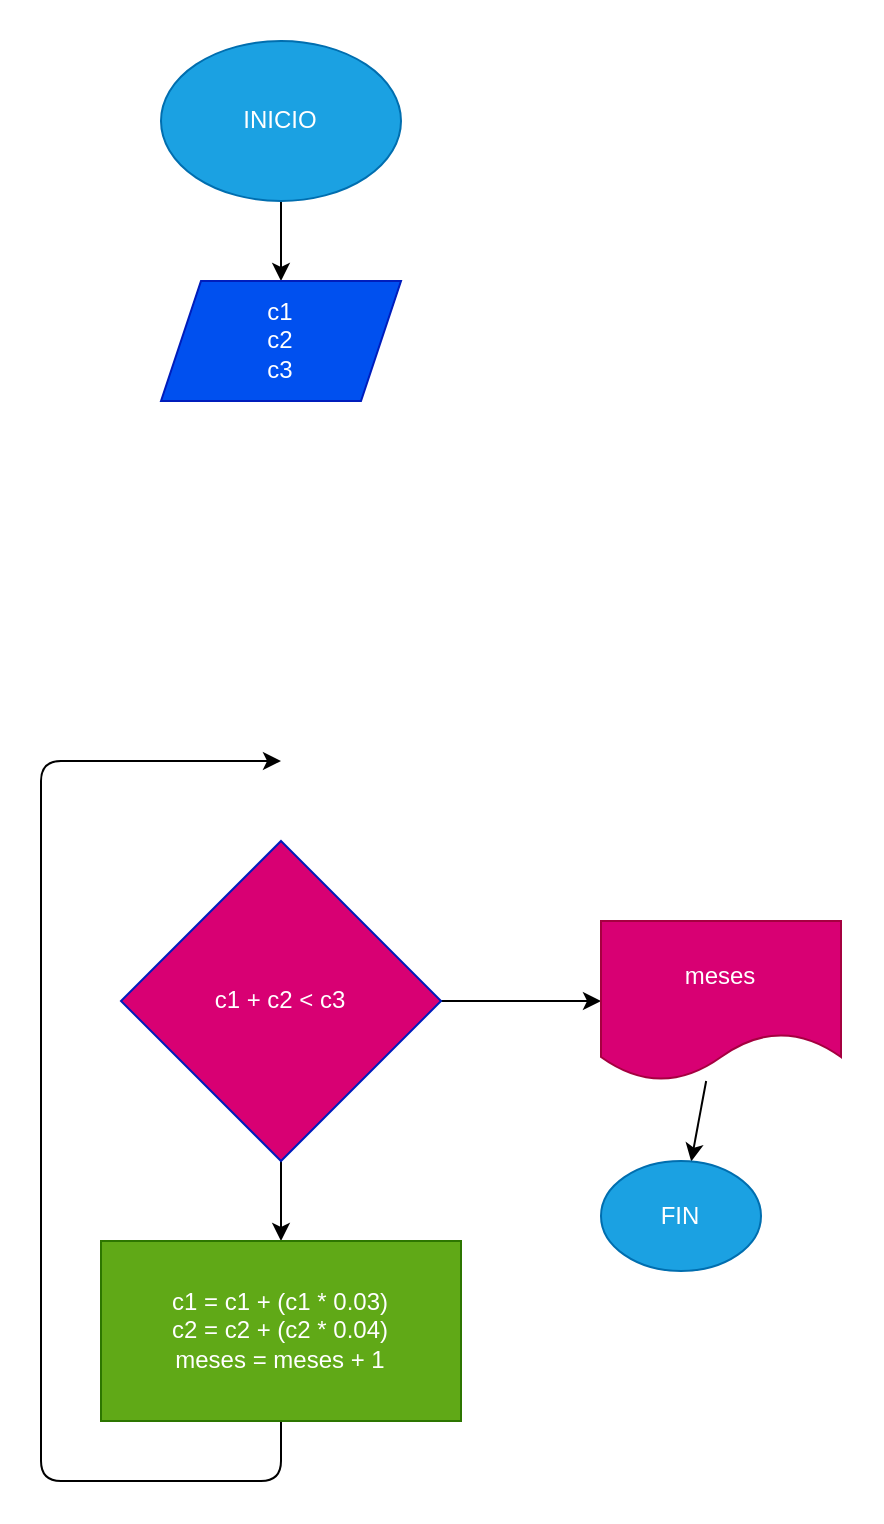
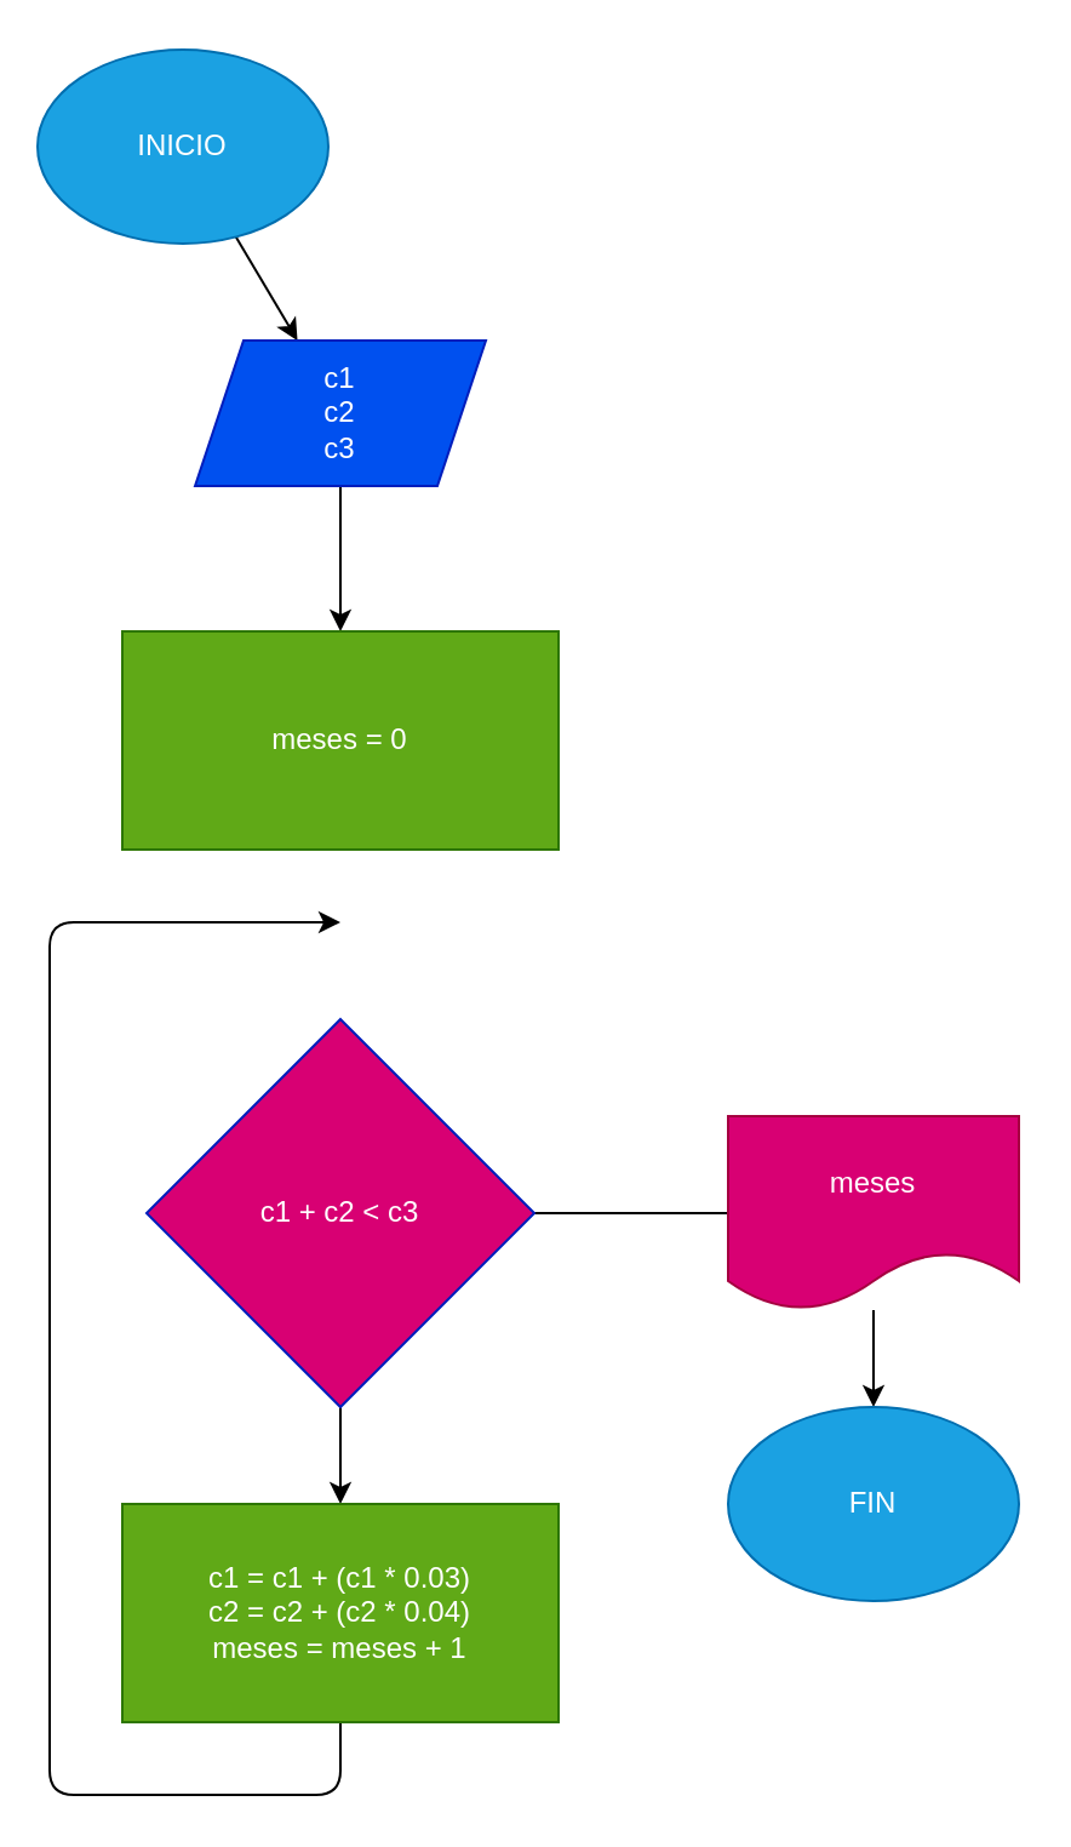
  <mxCell id="0" />
  <mxCell id="1" parent="0" />
  <mxCell id="2" value="" style="edgeStyle=none;html=1;strokeColor=#000000;" parent="1" source="3" target="5" edge="1"><mxGeometry relative="1" as="geometry" /></mxCell>
- <mxCell id="3" value="INICIO" style="ellipse;whiteSpace=wrap;html=1;fillColor=#1ba1e2;fontColor=#ffffff;strokeColor=#006EAF;" parent="1" vertex="1"><mxGeometry x="80" width="120" height="80" as="geometry" y="20" /></mxCell>
+ <mxCell id="3" value="INICIO" style="ellipse;whiteSpace=wrap;html=1;fillColor=#1ba1e2;fontColor=#ffffff;strokeColor=#006EAF;" parent="1" vertex="1"><mxGeometry x="15" y="20" width="120" height="80" as="geometry" /></mxCell>
+ <mxCell id="4" value="" style="edgeStyle=none;html=1;strokeColor=#000000;" parent="1" source="5" target="9" edge="1"><mxGeometry relative="1" as="geometry" /></mxCell>
  <mxCell id="5" value="c1&lt;br&gt;c2&lt;br&gt;c3" style="shape=parallelogram;perimeter=parallelogramPerimeter;whiteSpace=wrap;html=1;fixedSize=1;fillColor=#0050ef;fontColor=#ffffff;strokeColor=#001DBC;" parent="1" vertex="1"><mxGeometry x="80" y="140" width="120" height="60" as="geometry" /></mxCell>
- <mxCell id="6" value="" style="edgeStyle=none;html=1;strokeColor=#000000;" parent="1" source="8" target="13" edge="1"><mxGeometry relative="1" as="geometry" /></mxCell>
+ <mxCell id="6" value="" style="edgeStyle=none;html=1;strokeColor=#000000;endArrow=none;" parent="1" source="8" target="13" edge="1"><mxGeometry relative="1" as="geometry" /></mxCell>
  <mxCell id="7" value="" style="edgeStyle=none;html=1;strokeColor=#000000;" parent="1" source="8" target="11" edge="1"><mxGeometry relative="1" as="geometry" /></mxCell>
  <mxCell id="8" value="c1 + c2 &amp;lt; c3" style="rhombus;whiteSpace=wrap;html=1;fillColor=#d80073;fontColor=#ffffff;strokeColor=#001DBC;" parent="1" vertex="1"><mxGeometry x="60" y="420" width="160" height="160" as="geometry" /></mxCell>
+ <mxCell id="9" value="meses = 0" style="rounded=0;whiteSpace=wrap;html=1;fillColor=#60a917;fontColor=#ffffff;strokeColor=#2D7600;" parent="1" vertex="1"><mxGeometry x="50" y="260" width="180" height="90" as="geometry" /></mxCell>
  <mxCell id="10" style="edgeStyle=none;html=1;strokeColor=#000000;" parent="1" source="11" edge="1"><mxGeometry relative="1" as="geometry"><mxPoint x="140" y="380" as="targetPoint" /><Array as="points"><mxPoint x="140" y="740" /><mxPoint x="20" y="740" /><mxPoint x="20" y="380" /></Array></mxGeometry></mxCell>
  <mxCell id="11" value="c1 = c1 + (c1 * 0.03)&lt;br&gt;c2 = c2 + (c2 * 0.04)&lt;br&gt;meses = meses + 1" style="rounded=0;whiteSpace=wrap;html=1;fillColor=#60a917;fontColor=#ffffff;strokeColor=#2D7600;" parent="1" vertex="1"><mxGeometry x="50" y="620" width="180" height="90" as="geometry" /></mxCell>
  <mxCell id="12" value="" style="edgeStyle=none;html=1;strokeColor=#000000;" parent="1" source="13" target="14" edge="1"><mxGeometry relative="1" as="geometry" /></mxCell>
  <mxCell id="13" value="meses" style="shape=document;whiteSpace=wrap;html=1;boundedLbl=1;fillColor=#d80073;fontColor=#ffffff;strokeColor=#A50040;" parent="1" vertex="1"><mxGeometry x="300" y="460" width="120" height="80" as="geometry" /></mxCell>
- <mxCell id="14" value="FIN" style="ellipse;whiteSpace=wrap;html=1;fillColor=#1ba1e2;fontColor=#ffffff;strokeColor=#006EAF;" parent="1" vertex="1"><mxGeometry x="300" y="580" width="80" height="55" as="geometry" /></mxCell>
+ <mxCell id="14" value="FIN" style="ellipse;whiteSpace=wrap;html=1;fillColor=#1ba1e2;fontColor=#ffffff;strokeColor=#006EAF;" parent="1" vertex="1"><mxGeometry x="300" y="580" width="120" height="80" as="geometry" /></mxCell>
